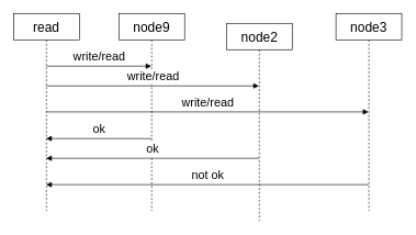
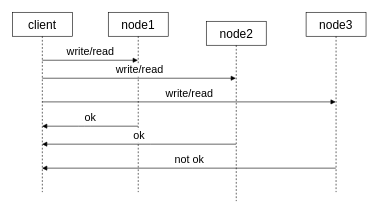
  <mxCell id="0" />
  <mxCell id="1" parent="0" />
- <mxCell id="2" value="&lt;font style=&quot;font-size: 20px&quot;&gt;read&lt;/font&gt;" style="shape=umlLifeline;perimeter=lifelinePerimeter;whiteSpace=wrap;html=1;container=1;collapsible=0;recursiveResize=0;outlineConnect=0;" parent="1" vertex="1"><mxGeometry x="20" y="20" width="100" height="300" as="geometry" /></mxCell>
+ <mxCell id="2" value="&lt;font style=&quot;font-size: 20px&quot;&gt;client&lt;/font&gt;" style="shape=umlLifeline;perimeter=lifelinePerimeter;whiteSpace=wrap;html=1;container=1;collapsible=0;recursiveResize=0;outlineConnect=0;" parent="1" vertex="1"><mxGeometry x="20" y="20" width="100" height="300" as="geometry" /></mxCell>
  <mxCell id="3" value="&lt;font style=&quot;font-size: 18px&quot;&gt;write/read&lt;/font&gt;" style="html=1;verticalAlign=bottom;endArrow=block;" parent="2" target="4" edge="1"><mxGeometry width="80" relative="1" as="geometry"><mxPoint x="50" y="80" as="sourcePoint" /><mxPoint x="130" y="80" as="targetPoint" /></mxGeometry></mxCell>
- <mxCell id="4" value="&lt;span style=&quot;font-size: 20px&quot;&gt;node9&lt;/span&gt;" style="shape=umlLifeline;perimeter=lifelinePerimeter;whiteSpace=wrap;html=1;container=1;collapsible=0;recursiveResize=0;outlineConnect=0;" parent="1" vertex="1"><mxGeometry x="180" y="20" width="100" height="300" as="geometry" /></mxCell>
+ <mxCell id="4" value="&lt;span style=&quot;font-size: 20px&quot;&gt;node1&lt;/span&gt;" style="shape=umlLifeline;perimeter=lifelinePerimeter;whiteSpace=wrap;html=1;container=1;collapsible=0;recursiveResize=0;outlineConnect=0;" parent="1" vertex="1"><mxGeometry x="180" y="20" width="100" height="300" as="geometry" /></mxCell>
  <mxCell id="5" value="&lt;font style=&quot;font-size: 20px&quot;&gt;node2&lt;/font&gt;" style="shape=umlLifeline;perimeter=lifelinePerimeter;whiteSpace=wrap;html=1;container=1;collapsible=0;recursiveResize=0;outlineConnect=0;" parent="1" vertex="1"><mxGeometry x="343.5" y="35" width="100" height="300" as="geometry" /></mxCell>
  <mxCell id="6" value="&lt;font style=&quot;font-size: 20px&quot;&gt;node3&lt;/font&gt;" style="shape=umlLifeline;perimeter=lifelinePerimeter;whiteSpace=wrap;html=1;container=1;collapsible=0;recursiveResize=0;outlineConnect=0;" parent="1" vertex="1"><mxGeometry x="510" y="20" width="100" height="300" as="geometry" /></mxCell>
  <mxCell id="7" value="&lt;font style=&quot;font-size: 18px&quot;&gt;write/read&lt;/font&gt;" style="html=1;verticalAlign=bottom;endArrow=block;" edge="1" parent="1" target="5"><mxGeometry width="80" relative="1" as="geometry"><mxPoint x="70" y="130" as="sourcePoint" /><mxPoint x="150" y="130" as="targetPoint" /></mxGeometry></mxCell>
  <mxCell id="8" value="&lt;font style=&quot;font-size: 18px&quot;&gt;write/read&lt;/font&gt;" style="html=1;verticalAlign=bottom;endArrow=block;" edge="1" parent="1" target="6"><mxGeometry width="80" relative="1" as="geometry"><mxPoint x="70" y="169.5" as="sourcePoint" /><mxPoint x="150" y="169.5" as="targetPoint" /></mxGeometry></mxCell>
  <mxCell id="9" value="&lt;font style=&quot;font-size: 18px&quot;&gt;ok&lt;/font&gt;" style="html=1;verticalAlign=bottom;endArrow=block;" edge="1" parent="1" source="4" target="2"><mxGeometry width="80" relative="1" as="geometry"><mxPoint x="160" y="640" as="sourcePoint" /><mxPoint x="240" y="640" as="targetPoint" /><Array as="points"><mxPoint x="140" y="210" /></Array></mxGeometry></mxCell>
  <mxCell id="10" value="&lt;font style=&quot;font-size: 18px&quot;&gt;ok&lt;/font&gt;" style="html=1;verticalAlign=bottom;endArrow=block;" edge="1" parent="1" source="5" target="2"><mxGeometry width="80" relative="1" as="geometry"><mxPoint x="210" y="560" as="sourcePoint" /><mxPoint x="290" y="560" as="targetPoint" /><Array as="points"><mxPoint x="240" y="240" /></Array></mxGeometry></mxCell>
  <mxCell id="11" value="&lt;font style=&quot;font-size: 18px&quot;&gt;not ok&lt;/font&gt;" style="html=1;verticalAlign=bottom;endArrow=block;" edge="1" parent="1" source="6" target="2"><mxGeometry width="80" relative="1" as="geometry"><mxPoint x="120" y="600" as="sourcePoint" /><mxPoint x="200" y="600" as="targetPoint" /><Array as="points"><mxPoint x="310" y="280" /></Array></mxGeometry></mxCell>
